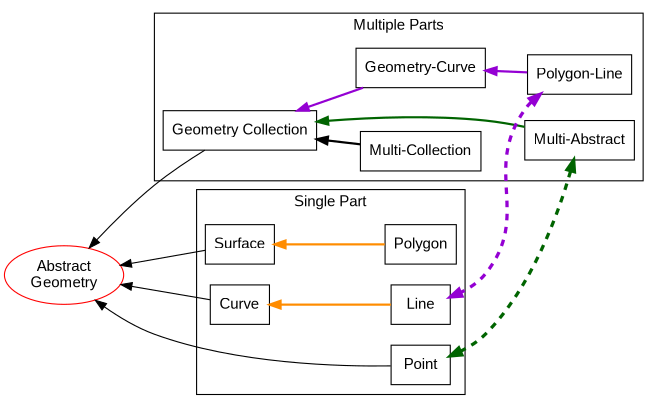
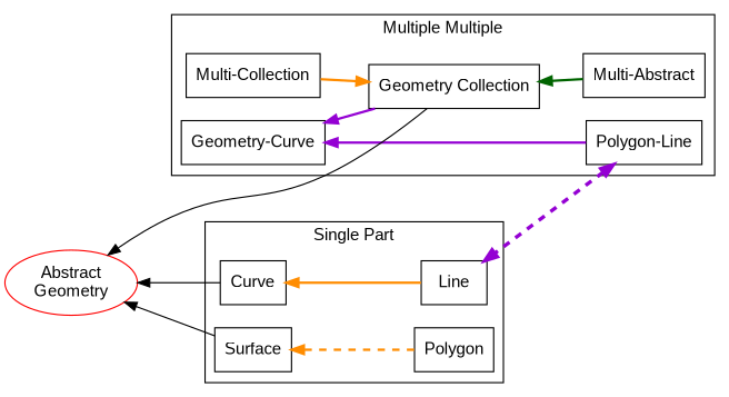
  digraph {
    rankdir=RL
    node [fontname=Arial shape=record]
    edge [penwidth=2]
    n1 [label="Multi-Abstract"]
    n2 [label="Polygon-Line"]
    n3 [label="Geometry-Curve"]
    n4 [label="Multi-Collection"]
    "Geometry Collection"
-   Point
    Line
    Polygon
    Curve
    Surface
    n11 [color=red label="Abstract\nGeometry" shape=ellipse]
    subgraph cluster_1 {
      fontname=Arial
-     label="Multiple Parts"
+     label="Multiple Multiple"
      "Geometry Collection"
      subgraph sub_2 {
        fontname=Arial
        label="Multiple Parts"
        rank=same
        n1
        n2
      }
      subgraph sub_3 {
        fontname=Arial
        label="Multiple Parts"
        rank=same
        n3
        n4
      }
    }
    subgraph cluster_4 {
      fontname=Arial
      label="Single Part"
      subgraph sub_5 {
        fontname=Arial
        label="Single Part"
        rank=same
-       Point
        Line
        Polygon
      }
      subgraph sub_6 {
        fontname=Arial
        label="Single Part"
        rank=same
        Curve
        Surface
      }
    }
    n1 -> "Geometry Collection" [color=darkgreen]
-   n1 -> Point [color=darkgreen dir=both penwidth=3 style=dashed]
    n2 -> n3 [color=darkviolet]
    n2 -> Line [color=darkviolet dir=both penwidth=3 style=dashed]
-   n3 -> "Geometry Collection" [color=darkviolet]
-   n4 -> "Geometry Collection" [color=black]
+   "Geometry Collection" -> n3 [color=darkviolet]
+   n4 -> "Geometry Collection" [color=darkorange]
    "Geometry Collection" -> n11 [penwidth=""]
-   Point -> n11 [penwidth=""]
    Line -> Curve [color=darkorange]
-   Polygon -> Surface [color=darkorange]
+   Polygon -> Surface [color=darkorange style=dashed]
    Curve -> n11 [penwidth=""]
    Surface -> n11 [penwidth=""]
  }
